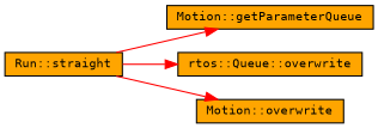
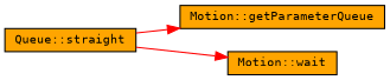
  digraph {
    fontname="DejaVu Sans Mono"
    rankdir=LR
    node [color=black fillcolor=orange fontname="DejaVu Sans Mono" fontsize=10 shape=record style=filled]
    edge [color=red fontname="DejaVu Sans Mono" fontsize=10 labelfontname=Helvetica labelfontsize=10 style=solid]
-   n1 [height=0.2 label="Run::straight" width=0.4]
+   n1 [height=0.2 label="Queue::straight" width=0.4]
    n2 [height=0.2 label="Motion::getParameterQueue" width=0.4]
-   n3 [height=0.2 label="rtos::Queue::overwrite" width=0.4]
-   n4 [height=0.2 label="Motion::overwrite" width=0.4]
+   n4 [height=0.2 label="Motion::wait" width=0.4]
    n1 -> n2
-   n1 -> n3
    n1 -> n4
  }
